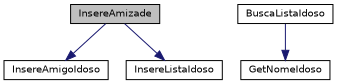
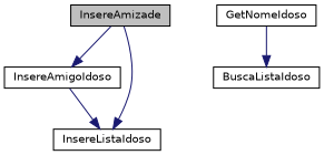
  digraph {
    rankdir=TB
    node [color=black fillcolor=white fontname=Helvetica fontsize=10 shape=record style=filled]
    edge [color=midnightblue fontname=Helvetica fontsize=10 labelfontname=Helvetica labelfontsize=10 style=solid]
    n1 [fillcolor=grey75 fontcolor=black height=0.2 label=InsereAmizade width=0.4]
    n2 [height=0.2 label=InsereAmigoIdoso width=0.4]
    n3 [height=0.2 label=InsereListaIdoso width=0.4]
    n4 [height=0.2 label=BuscaListaIdoso width=0.4]
    n5 [height=0.2 label=GetNomeIdoso width=0.4]
    n1 -> n2
    n1 -> n3
-   n4 -> n5
+   n2 -> n3
+   n5 -> n4
  }
